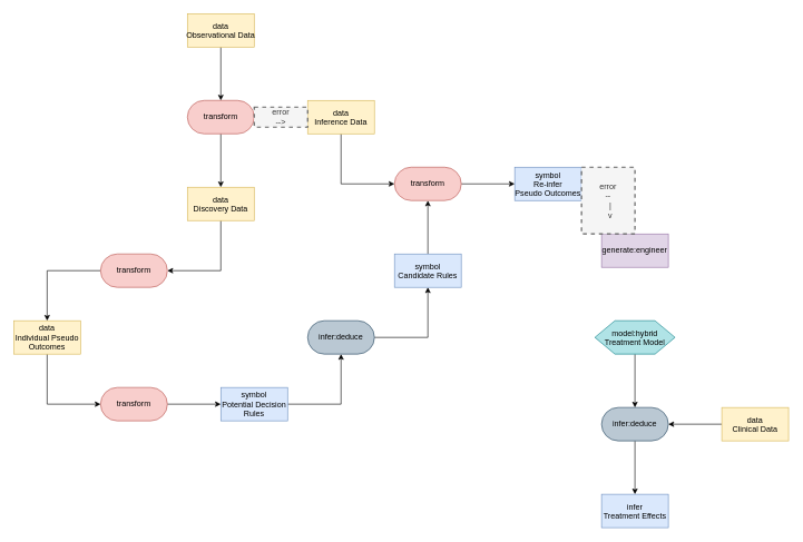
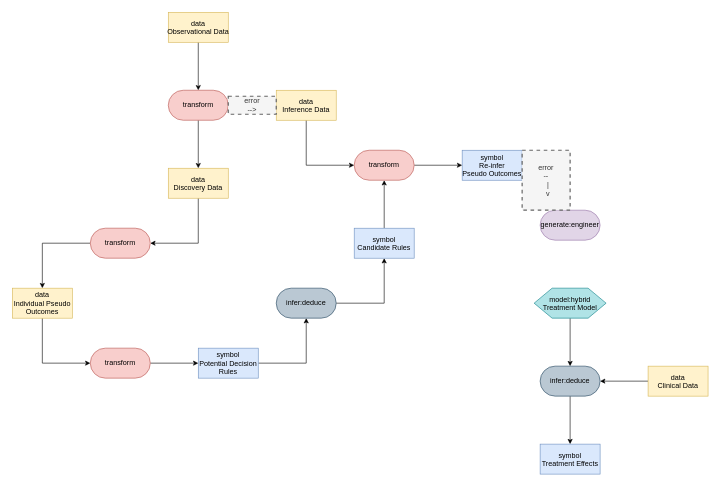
  <mxCell id="0" />
  <mxCell id="1" parent="0" />
  <mxCell id="2" style="edgeStyle=orthogonalEdgeStyle;rounded=0;orthogonalLoop=1;jettySize=auto;html=1;exitX=0.5;exitY=1;exitDx=0;exitDy=0;entryX=0.5;entryY=0;entryDx=0;entryDy=0;" edge="1" parent="1" source="3" target="5"><mxGeometry relative="1" as="geometry" /></mxCell>
  <mxCell id="3" value="data&#10;Observational Data" style="rectangle;fillColor=#fff2cc;strokeColor=#d6b656;" name="data" vertex="1" parent="1"><mxGeometry x="280" y="20" width="100" height="50" as="geometry" /></mxCell>
  <mxCell id="4" style="edgeStyle=orthogonalEdgeStyle;rounded=0;orthogonalLoop=1;jettySize=auto;html=1;exitX=0.5;exitY=1;exitDx=0;exitDy=0;entryX=0.5;entryY=0;entryDx=0;entryDy=0;" edge="1" parent="1" source="5" target="7"><mxGeometry relative="1" as="geometry" /></mxCell>
  <mxCell id="5" value="transform" style="rounded=1;whiteSpace=wrap;html=1;arcSize=50;fillColor=#f8cecc;strokeColor=#b85450;" name="transform" vertex="1" parent="1"><mxGeometry x="280" y="150" width="100" height="50" as="geometry" /></mxCell>
  <mxCell id="6" style="edgeStyle=orthogonalEdgeStyle;rounded=0;orthogonalLoop=1;jettySize=auto;html=1;exitX=0.5;exitY=1;exitDx=0;exitDy=0;entryX=1;entryY=0.5;entryDx=0;entryDy=0;" edge="1" parent="1" source="7" target="9"><mxGeometry relative="1" as="geometry" /></mxCell>
  <mxCell id="7" value="data&#10;Discovery Data" style="rectangle;fillColor=#fff2cc;strokeColor=#d6b656;" name="data" vertex="1" parent="1"><mxGeometry x="280" y="280" width="100" height="50" as="geometry" /></mxCell>
  <mxCell id="8" style="edgeStyle=orthogonalEdgeStyle;rounded=0;orthogonalLoop=1;jettySize=auto;html=1;exitX=0;exitY=0.5;exitDx=0;exitDy=0;entryX=0.5;entryY=0;entryDx=0;entryDy=0;" edge="1" parent="1" source="9" target="11"><mxGeometry relative="1" as="geometry" /></mxCell>
  <mxCell id="9" value="transform" style="rounded=1;whiteSpace=wrap;html=1;arcSize=50;fillColor=#f8cecc;strokeColor=#b85450;" name="transform" vertex="1" parent="1"><mxGeometry x="150" y="380" width="100" height="50" as="geometry" /></mxCell>
  <mxCell id="10" style="edgeStyle=orthogonalEdgeStyle;rounded=0;orthogonalLoop=1;jettySize=auto;html=1;exitX=0.5;exitY=1;exitDx=0;exitDy=0;entryX=0;entryY=0.5;entryDx=0;entryDy=0;" edge="1" parent="1" source="11" target="13"><mxGeometry relative="1" as="geometry" /></mxCell>
  <mxCell id="11" value="data&#10;Individual Pseudo&#10;Outcomes" style="rectangle;fillColor=#fff2cc;strokeColor=#d6b656;" name="data" vertex="1" parent="1"><mxGeometry x="20" y="480" width="100" height="50" as="geometry" /></mxCell>
  <mxCell id="12" style="edgeStyle=orthogonalEdgeStyle;rounded=0;orthogonalLoop=1;jettySize=auto;html=1;exitX=1;exitY=0.5;exitDx=0;exitDy=0;entryX=0;entryY=0.5;entryDx=0;entryDy=0;" edge="1" parent="1" source="13" target="15"><mxGeometry relative="1" as="geometry" /></mxCell>
  <mxCell id="13" value="transform" style="rounded=1;whiteSpace=wrap;html=1;arcSize=50;fillColor=#f8cecc;strokeColor=#b85450;" name="transform" vertex="1" parent="1"><mxGeometry x="150" y="580" width="100" height="50" as="geometry" /></mxCell>
  <mxCell id="14" style="edgeStyle=orthogonalEdgeStyle;rounded=0;orthogonalLoop=1;jettySize=auto;html=1;exitX=1;exitY=0.5;exitDx=0;exitDy=0;entryX=0.5;entryY=1;entryDx=0;entryDy=0;" edge="1" parent="1" source="15" target="17"><mxGeometry relative="1" as="geometry" /></mxCell>
  <mxCell id="15" value="symbol&#10;Potential Decision&#10;Rules" style="rectangle;fillColor=#dae8fc;strokeColor=#6c8ebf;" name="symbol" vertex="1" parent="1"><mxGeometry x="330" y="580" width="100" height="50" as="geometry" /></mxCell>
  <mxCell id="16" style="edgeStyle=orthogonalEdgeStyle;rounded=0;orthogonalLoop=1;jettySize=auto;html=1;exitX=1;exitY=0.5;exitDx=0;exitDy=0;entryX=0.5;entryY=1;entryDx=0;entryDy=0;" edge="1" parent="1" source="17" target="19"><mxGeometry relative="1" as="geometry" /></mxCell>
  <mxCell id="17" value="infer:deduce" style="rounded=1;whiteSpace=wrap;html=1;arcSize=50;fillColor=#bac8d3;strokeColor=#23445d;" name="infer:deduce" vertex="1" parent="1"><mxGeometry x="460" y="480" width="100" height="50" as="geometry" /></mxCell>
  <mxCell id="18" style="edgeStyle=orthogonalEdgeStyle;rounded=0;orthogonalLoop=1;jettySize=auto;html=1;exitX=0.5;exitY=0;exitDx=0;exitDy=0;entryX=0.5;entryY=1;entryDx=0;entryDy=0;" edge="1" parent="1" source="19" target="24"><mxGeometry relative="1" as="geometry" /></mxCell>
  <mxCell id="19" value="symbol&#10;Candidate Rules" style="rectangle;fillColor=#dae8fc;strokeColor=#6c8ebf;" name="symbol" vertex="1" parent="1"><mxGeometry x="590" y="380" width="100" height="50" as="geometry" /></mxCell>
  <mxCell id="20" style="edgeStyle=orthogonalEdgeStyle;rounded=0;orthogonalLoop=1;jettySize=auto;html=1;exitX=0.5;exitY=1;exitDx=0;exitDy=0;entryX=0;entryY=0.5;entryDx=0;entryDy=0;" edge="1" parent="1" source="21" target="24"><mxGeometry relative="1" as="geometry" /></mxCell>
  <mxCell id="21" value="data&#10;Inference Data" style="rectangle;fillColor=#fff2cc;strokeColor=#d6b656;" name="data" vertex="1" parent="1"><mxGeometry x="460" y="150" width="100" height="50" as="geometry" /></mxCell>
  <mxCell id="22" value="&lt;div&gt;error&lt;/div&gt;&lt;div&gt;--&amp;gt;&lt;/div&gt;" style="text;html=1;align=center;verticalAlign=middle;whiteSpace=wrap;rounded=0;dashed=1;fillColor=#f5f5f5;fontColor=#333333;strokeColor=#666666;strokeWidth=2;" name="text" vertex="1" parent="1"><mxGeometry x="380" y="160" width="80" height="30" as="geometry" /></mxCell>
  <mxCell id="23" style="edgeStyle=orthogonalEdgeStyle;rounded=0;orthogonalLoop=1;jettySize=auto;html=1;exitX=1;exitY=0.5;exitDx=0;exitDy=0;entryX=0;entryY=0.5;entryDx=0;entryDy=0;" edge="1" parent="1" source="24" target="25"><mxGeometry relative="1" as="geometry" /></mxCell>
  <mxCell id="24" value="transform" style="rounded=1;whiteSpace=wrap;html=1;arcSize=50;fillColor=#f8cecc;strokeColor=#b85450;" name="transform" vertex="1" parent="1"><mxGeometry x="590" y="250" width="100" height="50" as="geometry" /></mxCell>
  <mxCell id="25" value="symbol&#10;Re-infer&#10;Pseudo Outcomes" style="rectangle;fillColor=#dae8fc;strokeColor=#6c8ebf;" name="symbol" vertex="1" parent="1"><mxGeometry x="770" y="250" width="100" height="50" as="geometry" /></mxCell>
- <mxCell id="26" value="generate:engineer" style="whiteSpace=wrap;html=1;arcSize=50;fillColor=#e1d5e7;strokeColor=#9673a6;rounded=0;" name="generate:engineer" vertex="1" parent="1"><mxGeometry x="900" y="350" width="100" height="50" as="geometry" /></mxCell>
+ <mxCell id="26" value="generate:engineer" style="rounded=1;whiteSpace=wrap;html=1;arcSize=50;fillColor=#e1d5e7;strokeColor=#9673a6;" name="generate:engineer" vertex="1" parent="1"><mxGeometry x="900" y="350" width="100" height="50" as="geometry" /></mxCell>
  <mxCell id="27" value="&lt;div&gt;error&lt;/div&gt;&lt;div&gt;--&lt;/div&gt;&lt;div&gt;&amp;nbsp; |&lt;/div&gt;&lt;div&gt;&amp;nbsp; v&lt;/div&gt;" style="text;html=1;align=center;verticalAlign=middle;whiteSpace=wrap;rounded=0;dashed=1;fillColor=#f5f5f5;fontColor=#333333;strokeColor=#666666;strokeWidth=2;" name="text" vertex="1" parent="1"><mxGeometry x="870" y="250" width="80" height="100" as="geometry" /></mxCell>
  <mxCell id="28" style="edgeStyle=orthogonalEdgeStyle;rounded=0;orthogonalLoop=1;jettySize=auto;html=1;exitX=0.5;exitY=1;exitDx=0;exitDy=0;entryX=0.5;entryY=0;entryDx=0;entryDy=0;" edge="1" parent="1" source="29" target="31"><mxGeometry relative="1" as="geometry" /></mxCell>
  <mxCell id="29" value="model:hybrid&#10;Treatment Model" style="shape=hexagon;perimeter=hexagonPerimeter2;fillColor=#b0e3e6;strokeColor=#0e8088;" name="model" vertex="1" parent="1"><mxGeometry x="890" y="480" width="120" height="50" as="geometry" /></mxCell>
  <mxCell id="30" style="edgeStyle=orthogonalEdgeStyle;rounded=0;orthogonalLoop=1;jettySize=auto;html=1;exitX=0.5;exitY=1;exitDx=0;exitDy=0;entryX=0.5;entryY=0;entryDx=0;entryDy=0;" edge="1" parent="1" source="31" target="34"><mxGeometry relative="1" as="geometry" /></mxCell>
  <mxCell id="31" value="infer:deduce" style="rounded=1;whiteSpace=wrap;html=1;arcSize=50;fillColor=#bac8d3;strokeColor=#23445d;" name="infer:deduce" vertex="1" parent="1"><mxGeometry x="900" y="610" width="100" height="50" as="geometry" /></mxCell>
  <mxCell id="32" style="edgeStyle=orthogonalEdgeStyle;rounded=0;orthogonalLoop=1;jettySize=auto;html=1;exitX=0;exitY=0.5;exitDx=0;exitDy=0;entryX=1;entryY=0.5;entryDx=0;entryDy=0;" edge="1" parent="1" source="33" target="31"><mxGeometry relative="1" as="geometry" /></mxCell>
  <mxCell id="33" value="data&#10;Clinical Data" style="rectangle;fillColor=#fff2cc;strokeColor=#d6b656;" name="data" vertex="1" parent="1"><mxGeometry x="1080" y="610" width="100" height="50" as="geometry" /></mxCell>
- <mxCell id="34" value="infer&#10;Treatment Effects" style="rectangle;fillColor=#dae8fc;strokeColor=#6c8ebf;" name="symbol" vertex="1" parent="1"><mxGeometry x="900" y="740" width="100" height="50" as="geometry" /></mxCell>
+ <mxCell id="34" value="symbol&#10;Treatment Effects" style="rectangle;fillColor=#dae8fc;strokeColor=#6c8ebf;" name="symbol" vertex="1" parent="1"><mxGeometry x="900" y="740" width="100" height="50" as="geometry" /></mxCell>
